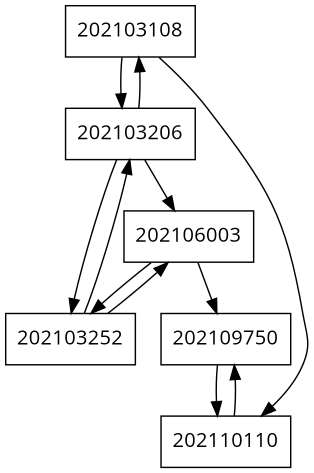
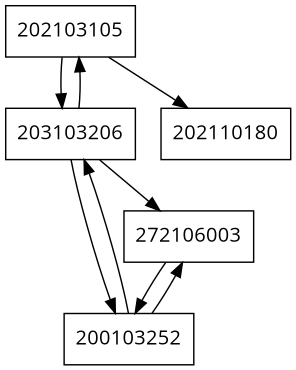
  digraph {
    fontname="Open Sans"
    rankdir=TB
    node [fontname="Open Sans" shape=box]
    edge [fontname="Open Sans"]
-   n1 [label=202103108]
-   n2 [label=202103206]
-   n3 [label=202110110]
-   n4 [label=202103252]
-   n5 [label=202106003]
-   n6 [label=202109750]
+   n1 [label=202103105]
+   n2 [label=203103206]
+   n3 [label=202110180]
+   n4 [label=200103252]
+   n5 [label=272106003]
    n1 -> n2
    n1 -> n3
    n2 -> n1
    n2 -> n4
    n2 -> n5
-   n3 -> n6
    n4 -> n2
    n4 -> n5
    n5 -> n4
-   n5 -> n6
-   n6 -> n3
  }
